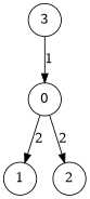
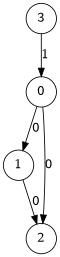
  digraph {
    node [shape=circle]
    n1 [label=0]
    n2 [label=1]
    n3 [label=2]
    n4 [label=3]
-   n1 -> n2 [label=2]
-   n1 -> n3 [label=2]
+   n1 -> n2 [label=0]
+   n1 -> n3 [label=0]
+   n2 -> n3 [label=0]
    n4 -> n1 [label=1]
  }
